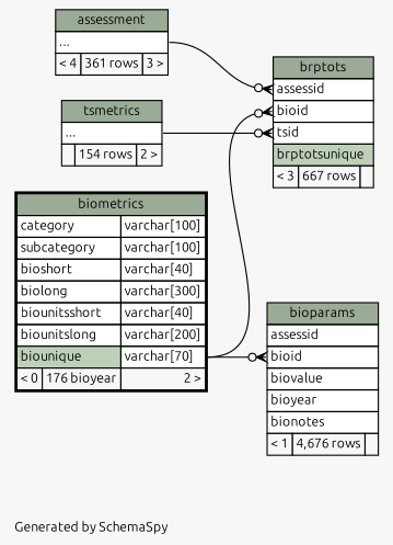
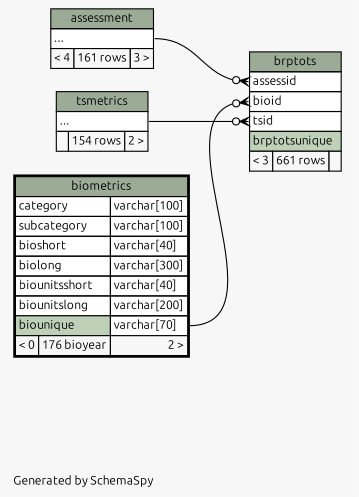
  digraph {
    bgcolor="#f7f7f7"
    fontname=Ubuntu
    fontsize=11
    label="\nGenerated by SchemaSpy"
    labeljust=l
    nodesep=0.18
    rankdir=RL
    ranksep=0.46
    node [fontname=Ubuntu fontsize=11 shape=plaintext]
    edge [arrowhead=none arrowsize=0.8 arrowtail=crowodot dir=back fontname=Ubuntu headport="biounique.type:e" tailport="bioid:w"]
-   n1 [label=<     <TABLE BORDER="0" CELLBORDER="1" CELLSPACING="0" BGCOLOR="#ffffff">       <TR><TD COLSPAN="3" BGCOLOR="#9bab96" ALIGN="CENTER">bioparams</TD></TR>       <TR><TD PORT="assessid" COLSPAN="3" ALIGN="LEFT">assessid</TD></TR>       <TR><TD PORT="bioid" COLSPAN="3" ALIGN="LEFT">bioid</TD></TR>       <TR><TD PORT="biovalue" COLSPAN="3" ALIGN="LEFT">biovalue</TD></TR>       <TR><TD PORT="bioyear" COLSPAN="3" ALIGN="LEFT">bioyear</TD></TR>       <TR><TD PORT="bionotes" COLSPAN="3" ALIGN="LEFT">bionotes</TD></TR>       <TR><TD ALIGN="LEFT" BGCOLOR="#f7f7f7">&lt; 1</TD><TD ALIGN="RIGHT" BGCOLOR="#f7f7f7">4,676 rows</TD><TD ALIGN="RIGHT" BGCOLOR="#f7f7f7">  </TD></TR>     </TABLE>>]
    n2 [label=<     <TABLE BORDER="2" CELLBORDER="1" CELLSPACING="0" BGCOLOR="#ffffff">       <TR><TD COLSPAN="3" BGCOLOR="#9bab96" ALIGN="CENTER">biometrics</TD></TR>       <TR><TD PORT="category" COLSPAN="2" ALIGN="LEFT">category</TD><TD PORT="category.type" ALIGN="LEFT">varchar[100]</TD></TR>       <TR><TD PORT="subcategory" COLSPAN="2" ALIGN="LEFT">subcategory</TD><TD PORT="subcategory.type" ALIGN="LEFT">varchar[100]</TD></TR>       <TR><TD PORT="bioshort" COLSPAN="2" ALIGN="LEFT">bioshort</TD><TD PORT="bioshort.type" ALIGN="LEFT">varchar[40]</TD></TR>       <TR><TD PORT="biolong" COLSPAN="2" ALIGN="LEFT">biolong</TD><TD PORT="biolong.type" ALIGN="LEFT">varchar[300]</TD></TR>       <TR><TD PORT="biounitsshort" COLSPAN="2" ALIGN="LEFT">biounitsshort</TD><TD PORT="biounitsshort.type" ALIGN="LEFT">varchar[40]</TD></TR>       <TR><TD PORT="biounitslong" COLSPAN="2" ALIGN="LEFT">biounitslong</TD><TD PORT="biounitslong.type" ALIGN="LEFT">varchar[200]</TD></TR>       <TR><TD PORT="biounique" COLSPAN="2" BGCOLOR="#bed1b8" ALIGN="LEFT">biounique</TD><TD PORT="biounique.type" ALIGN="LEFT">varchar[70]</TD></TR>       <TR><TD ALIGN="LEFT" BGCOLOR="#f7f7f7">&lt; 0</TD><TD ALIGN="RIGHT" BGCOLOR="#f7f7f7">176 bioyear</TD><TD ALIGN="RIGHT" BGCOLOR="#f7f7f7">2 &gt;</TD></TR>     </TABLE>>]
-   n3 [label=<     <TABLE BORDER="0" CELLBORDER="1" CELLSPACING="0" BGCOLOR="#ffffff">       <TR><TD COLSPAN="3" BGCOLOR="#9bab96" ALIGN="CENTER">brptots</TD></TR>       <TR><TD PORT="assessid" COLSPAN="3" ALIGN="LEFT">assessid</TD></TR>       <TR><TD PORT="bioid" COLSPAN="3" ALIGN="LEFT">bioid</TD></TR>       <TR><TD PORT="tsid" COLSPAN="3" ALIGN="LEFT">tsid</TD></TR>       <TR><TD PORT="brptotsunique" COLSPAN="3" BGCOLOR="#bed1b8" ALIGN="LEFT">brptotsunique</TD></TR>       <TR><TD ALIGN="LEFT" BGCOLOR="#f7f7f7">&lt; 3</TD><TD ALIGN="RIGHT" BGCOLOR="#f7f7f7">667 rows</TD><TD ALIGN="RIGHT" BGCOLOR="#f7f7f7">  </TD></TR>     </TABLE>>]
-   n4 [label=<     <TABLE BORDER="0" CELLBORDER="1" CELLSPACING="0" BGCOLOR="#ffffff">       <TR><TD COLSPAN="3" BGCOLOR="#9bab96" ALIGN="CENTER">assessment</TD></TR>       <TR><TD PORT="elipses" COLSPAN="3" ALIGN="LEFT">...</TD></TR>       <TR><TD ALIGN="LEFT" BGCOLOR="#f7f7f7">&lt; 4</TD><TD ALIGN="RIGHT" BGCOLOR="#f7f7f7">361 rows</TD><TD ALIGN="RIGHT" BGCOLOR="#f7f7f7">3 &gt;</TD></TR>     </TABLE>>]
+   n3 [label=<     <TABLE BORDER="0" CELLBORDER="1" CELLSPACING="0" BGCOLOR="#ffffff">       <TR><TD COLSPAN="3" BGCOLOR="#9bab96" ALIGN="CENTER">brptots</TD></TR>       <TR><TD PORT="assessid" COLSPAN="3" ALIGN="LEFT">assessid</TD></TR>       <TR><TD PORT="bioid" COLSPAN="3" ALIGN="LEFT">bioid</TD></TR>       <TR><TD PORT="tsid" COLSPAN="3" ALIGN="LEFT">tsid</TD></TR>       <TR><TD PORT="brptotsunique" COLSPAN="3" BGCOLOR="#bed1b8" ALIGN="LEFT">brptotsunique</TD></TR>       <TR><TD ALIGN="LEFT" BGCOLOR="#f7f7f7">&lt; 3</TD><TD ALIGN="RIGHT" BGCOLOR="#f7f7f7">661 rows</TD><TD ALIGN="RIGHT" BGCOLOR="#f7f7f7">  </TD></TR>     </TABLE>>]
+   n4 [label=<     <TABLE BORDER="0" CELLBORDER="1" CELLSPACING="0" BGCOLOR="#ffffff">       <TR><TD COLSPAN="3" BGCOLOR="#9bab96" ALIGN="CENTER">assessment</TD></TR>       <TR><TD PORT="elipses" COLSPAN="3" ALIGN="LEFT">...</TD></TR>       <TR><TD ALIGN="LEFT" BGCOLOR="#f7f7f7">&lt; 4</TD><TD ALIGN="RIGHT" BGCOLOR="#f7f7f7">161 rows</TD><TD ALIGN="RIGHT" BGCOLOR="#f7f7f7">3 &gt;</TD></TR>     </TABLE>>]
    n5 [label=<     <TABLE BORDER="0" CELLBORDER="1" CELLSPACING="0" BGCOLOR="#ffffff">       <TR><TD COLSPAN="3" BGCOLOR="#9bab96" ALIGN="CENTER">tsmetrics</TD></TR>       <TR><TD PORT="elipses" COLSPAN="3" ALIGN="LEFT">...</TD></TR>       <TR><TD ALIGN="LEFT" BGCOLOR="#f7f7f7">  </TD><TD ALIGN="RIGHT" BGCOLOR="#f7f7f7">154 rows</TD><TD ALIGN="RIGHT" BGCOLOR="#f7f7f7">2 &gt;</TD></TR>     </TABLE>>]
-   n1 -> n2
    n3 -> n2
    n3 -> n4 [headport="elipses:e" tailport="assessid:w"]
    n3 -> n5 [headport="elipses:e" tailport="tsid:w"]
  }
